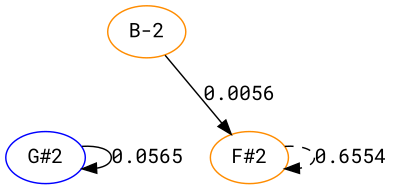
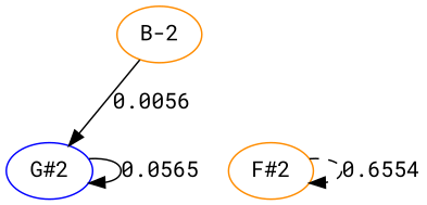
  strict graph {
    fontname="Roboto Mono"
    node [color=darkorange fontname="Roboto Mono"]
    edge [arrowtype=normal dir=forward fontname="Roboto Mono" style=solid]
    "B-2" [height=0.5 width=0.75]
    "G#2" [color=blue height=0.5 width=0.75927]
    "F#2" [height=0.5 width=0.75]
-   "B-2" -- "F#2" [label=0.0056]
+   "B-2" -- "G#2" [label=0.0056]
    "G#2" -- "G#2" [label=0.0565]
    "F#2" -- "F#2" [label=0.6554 style=dashed]
  }
